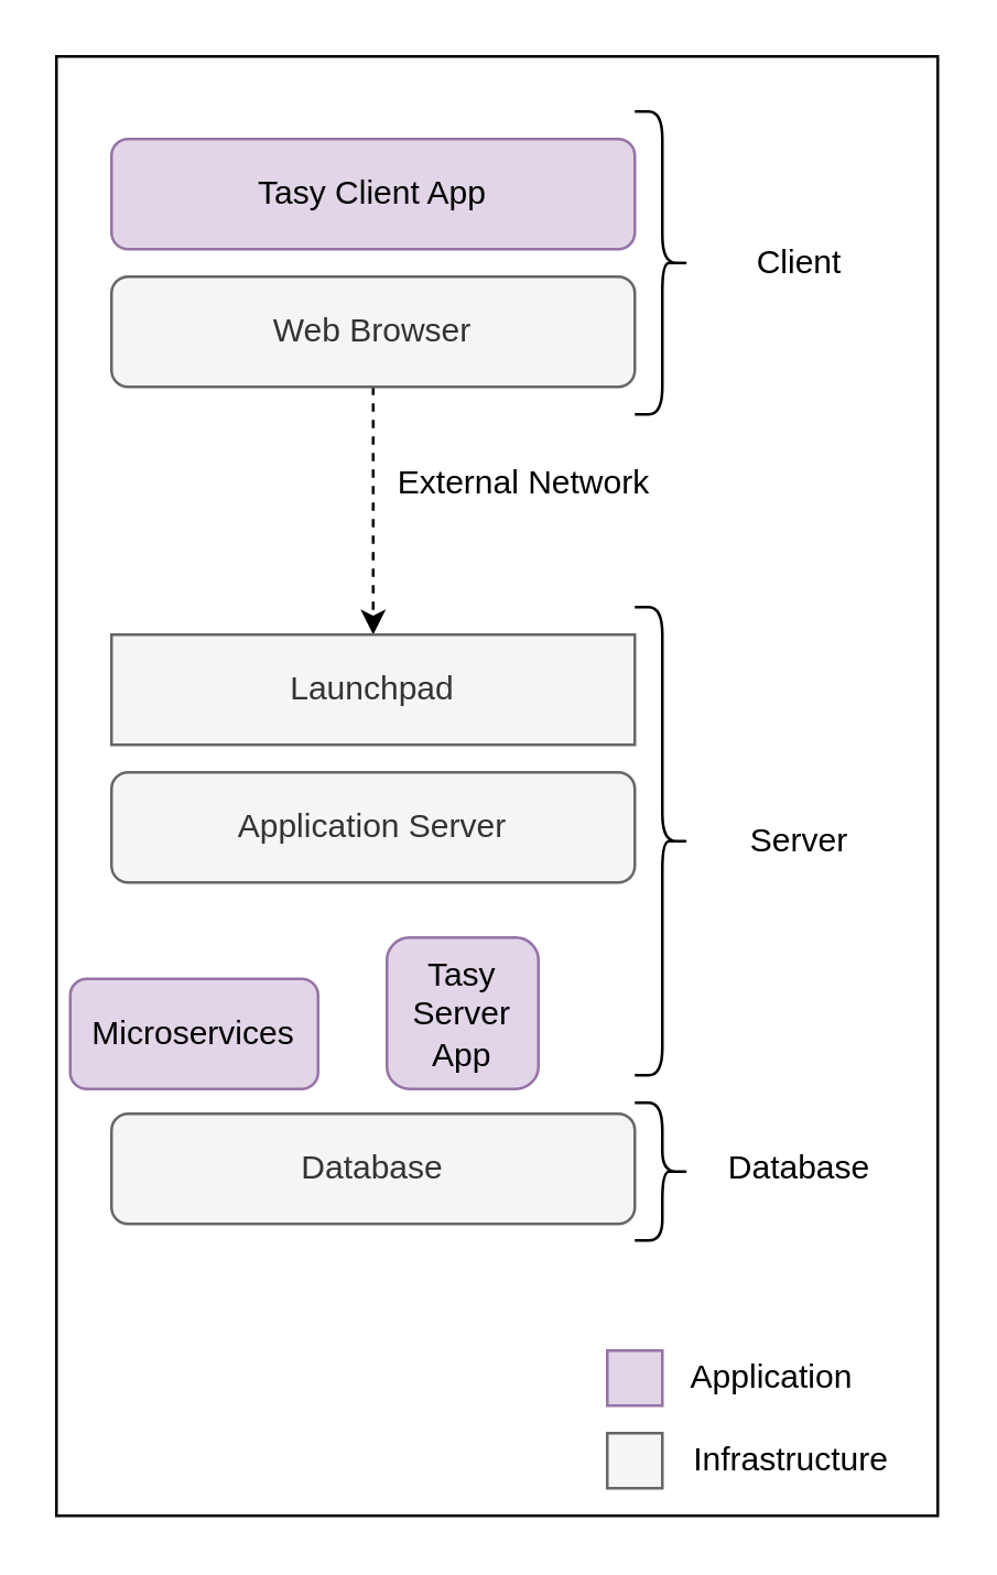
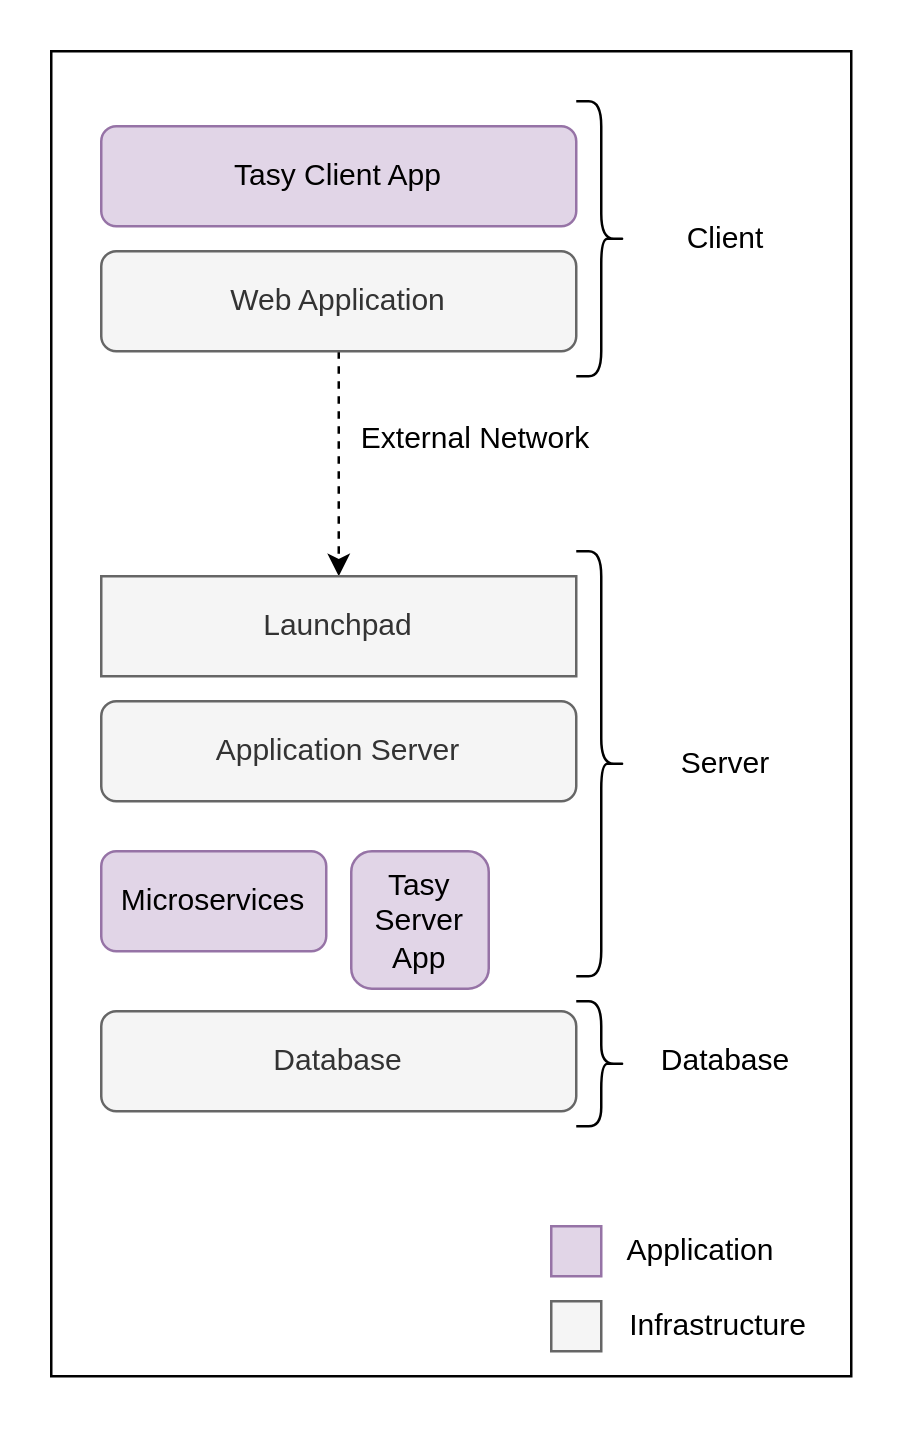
  <mxCell id="0" />
  <mxCell id="1" parent="0" />
  <mxCell id="2" value="" style="rounded=0;whiteSpace=wrap;html=1;" vertex="1" parent="1"><mxGeometry x="20" y="20" width="320" height="530" as="geometry" /></mxCell>
  <mxCell id="3" value="Tasy Client App" style="rounded=1;whiteSpace=wrap;html=1;fillColor=#e1d5e7;strokeColor=#9673a6;" vertex="1" parent="1"><mxGeometry x="40" y="50" width="190" height="40" as="geometry" /></mxCell>
  <mxCell id="4" style="edgeStyle=orthogonalEdgeStyle;rounded=0;orthogonalLoop=1;jettySize=auto;html=1;entryX=0.5;entryY=0;entryDx=0;entryDy=0;dashed=1;" edge="1" parent="1" source="5" target="6"><mxGeometry relative="1" as="geometry" /></mxCell>
- <mxCell id="5" value="Web Browser" style="rounded=1;whiteSpace=wrap;html=1;fillColor=#f5f5f5;strokeColor=#666666;fontColor=#333333;" vertex="1" parent="1"><mxGeometry x="40" y="100" width="190" height="40" as="geometry" /></mxCell>
+ <mxCell id="5" value="Web Application" style="rounded=1;whiteSpace=wrap;html=1;fillColor=#f5f5f5;strokeColor=#666666;fontColor=#333333;" vertex="1" parent="1"><mxGeometry x="40" y="100" width="190" height="40" as="geometry" /></mxCell>
  <mxCell id="6" value="Launchpad" style="whiteSpace=wrap;html=1;fillColor=#f5f5f5;strokeColor=#666666;fontColor=#333333;rounded=0;" vertex="1" parent="1"><mxGeometry x="40" y="230" width="190" height="40" as="geometry" /></mxCell>
  <mxCell id="7" value="Application Server" style="rounded=1;whiteSpace=wrap;html=1;fillColor=#f5f5f5;strokeColor=#666666;fontColor=#333333;" vertex="1" parent="1"><mxGeometry x="40" y="280" width="190" height="40" as="geometry" /></mxCell>
- <mxCell id="8" value="Microservices" style="rounded=1;whiteSpace=wrap;html=1;fillColor=#e1d5e7;strokeColor=#9673a6;" vertex="1" parent="1"><mxGeometry x="25" y="355" width="90" height="40" as="geometry" /></mxCell>
+ <mxCell id="8" value="Microservices" style="rounded=1;whiteSpace=wrap;html=1;fillColor=#e1d5e7;strokeColor=#9673a6;" vertex="1" parent="1"><mxGeometry x="40" y="340" width="90" height="40" as="geometry" /></mxCell>
  <mxCell id="9" value="Tasy Server App" style="rounded=1;whiteSpace=wrap;html=1;fillColor=#e1d5e7;strokeColor=#9673a6;" vertex="1" parent="1"><mxGeometry x="140" y="340" width="55" height="55" as="geometry" /></mxCell>
  <mxCell id="10" value="Database" style="rounded=1;whiteSpace=wrap;html=1;fillColor=#f5f5f5;strokeColor=#666666;fontColor=#333333;" vertex="1" parent="1"><mxGeometry x="40" y="404" width="190" height="40" as="geometry" /></mxCell>
  <mxCell id="11" value="External Network" style="text;html=1;strokeColor=none;fillColor=none;align=center;verticalAlign=middle;whiteSpace=wrap;rounded=0;" vertex="1" parent="1"><mxGeometry x="140" y="160" width="100" height="30" as="geometry" /></mxCell>
  <mxCell id="12" value="" style="shape=curlyBracket;whiteSpace=wrap;html=1;rounded=1;flipH=1;labelPosition=right;verticalLabelPosition=middle;align=left;verticalAlign=middle;" vertex="1" parent="1"><mxGeometry x="230" y="40" width="20" height="110" as="geometry" /></mxCell>
  <mxCell id="13" value="" style="shape=curlyBracket;whiteSpace=wrap;html=1;rounded=1;flipH=1;labelPosition=right;verticalLabelPosition=middle;align=left;verticalAlign=middle;" vertex="1" parent="1"><mxGeometry x="230" y="220" width="20" height="170" as="geometry" /></mxCell>
  <mxCell id="14" value="" style="shape=curlyBracket;whiteSpace=wrap;html=1;rounded=1;flipH=1;labelPosition=right;verticalLabelPosition=middle;align=left;verticalAlign=middle;" vertex="1" parent="1"><mxGeometry x="230" y="400" width="20" height="50" as="geometry" /></mxCell>
  <mxCell id="15" value="Client" style="text;html=1;strokeColor=none;fillColor=none;align=center;verticalAlign=middle;whiteSpace=wrap;rounded=0;" vertex="1" parent="1"><mxGeometry x="260" y="80" width="60" height="30" as="geometry" /></mxCell>
  <mxCell id="16" value="Server" style="text;html=1;strokeColor=none;fillColor=none;align=center;verticalAlign=middle;whiteSpace=wrap;rounded=0;" vertex="1" parent="1"><mxGeometry x="260" y="290" width="60" height="30" as="geometry" /></mxCell>
  <mxCell id="17" value="Database" style="text;html=1;strokeColor=none;fillColor=none;align=center;verticalAlign=middle;whiteSpace=wrap;rounded=0;" vertex="1" parent="1"><mxGeometry x="260" y="409" width="60" height="30" as="geometry" /></mxCell>
  <mxCell id="18" value="" style="rounded=1;whiteSpace=wrap;html=1;fillColor=#e1d5e7;strokeColor=#9673a6;arcSize=0;" vertex="1" parent="1"><mxGeometry x="220" y="490" width="20" height="20" as="geometry" /></mxCell>
  <mxCell id="19" value="Application" style="text;html=1;strokeColor=none;fillColor=none;align=center;verticalAlign=middle;whiteSpace=wrap;rounded=0;" vertex="1" parent="1"><mxGeometry x="250" y="485" width="60" height="30" as="geometry" /></mxCell>
  <mxCell id="20" value="" style="rounded=1;whiteSpace=wrap;html=1;fillColor=#f5f5f5;strokeColor=#666666;arcSize=0;fontColor=#333333;" vertex="1" parent="1"><mxGeometry x="220" y="520" width="20" height="20" as="geometry" /></mxCell>
  <mxCell id="21" value="Infrastructure" style="text;html=1;strokeColor=none;fillColor=none;align=center;verticalAlign=middle;whiteSpace=wrap;rounded=0;" vertex="1" parent="1"><mxGeometry x="257" y="515" width="60" height="30" as="geometry" /></mxCell>
